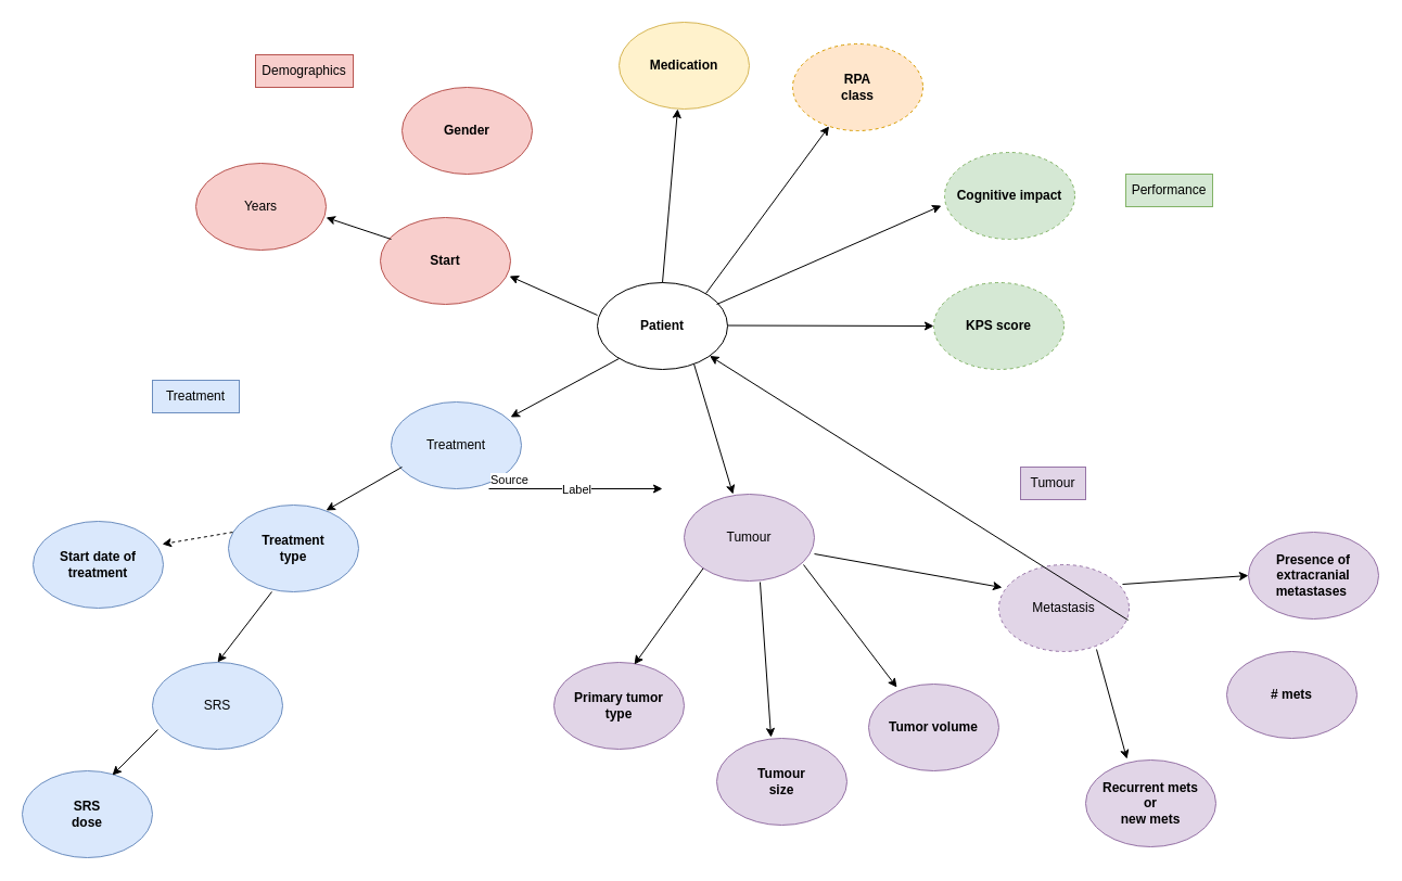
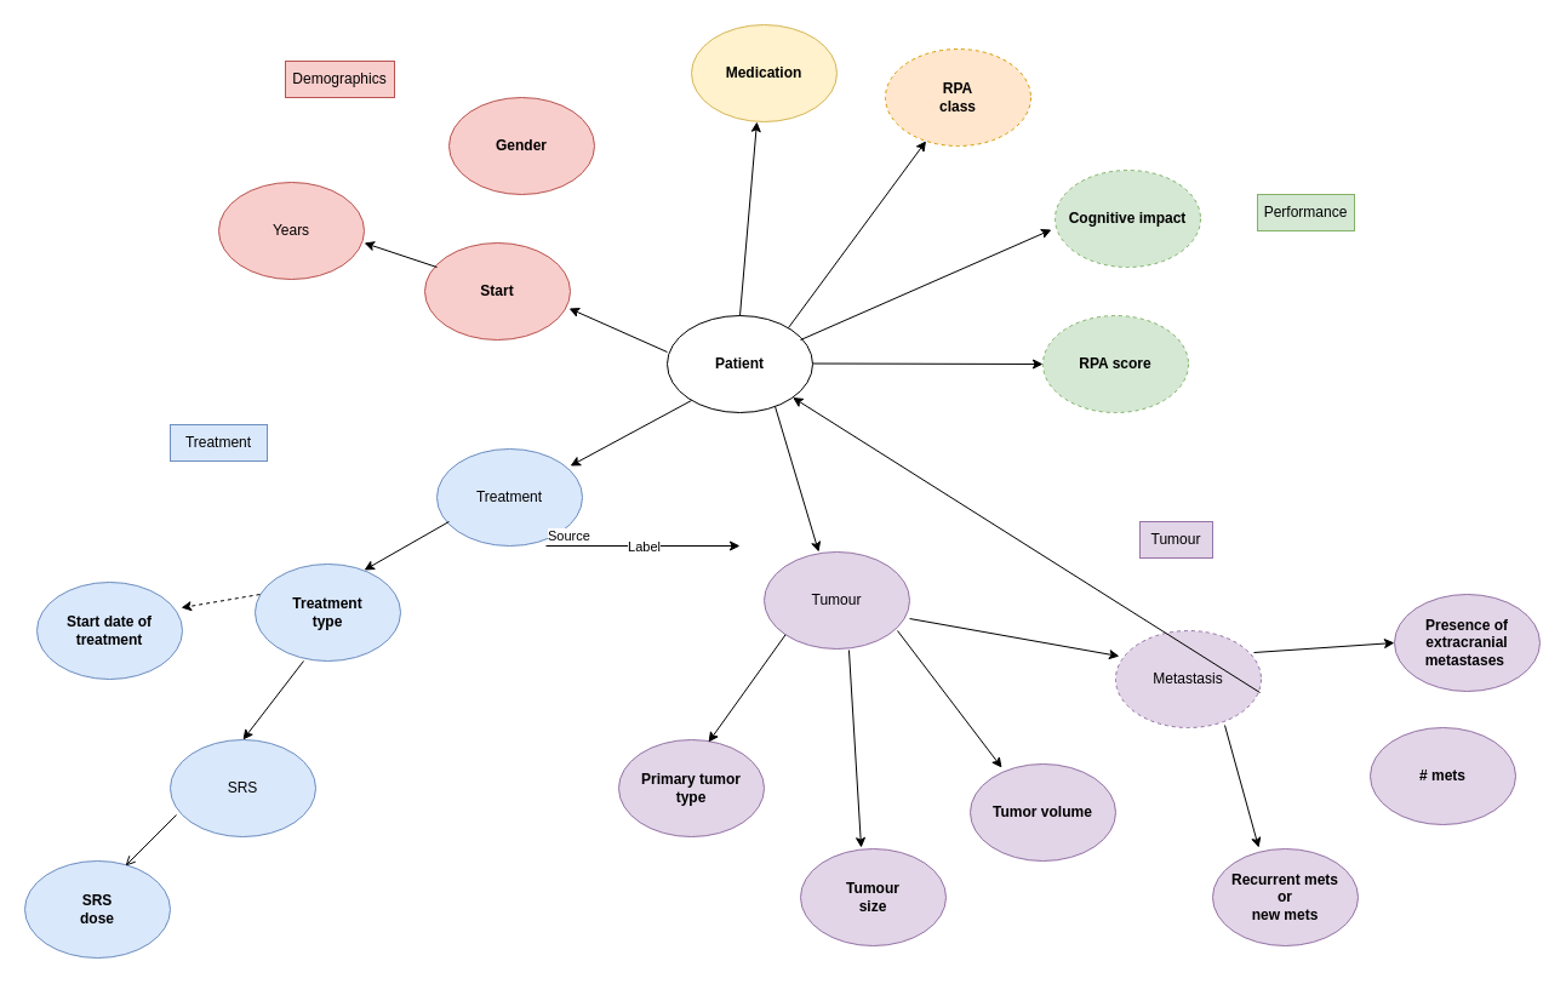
  <mxCell id="0" />
  <mxCell id="1" parent="0" />
  <mxCell id="2" value="Gender" style="ellipse;whiteSpace=wrap;html=1;fillColor=#f8cecc;strokeColor=#b85450;fontStyle=1" parent="1" vertex="1"><mxGeometry x="370" y="80" width="120" height="80" as="geometry" /></mxCell>
  <mxCell id="3" value="Start" style="ellipse;whiteSpace=wrap;html=1;fillColor=#f8cecc;strokeColor=#b85450;fontStyle=1" parent="1" vertex="1"><mxGeometry x="350" y="200" width="120" height="80" as="geometry" /></mxCell>
  <mxCell id="4" value="Years" style="ellipse;whiteSpace=wrap;html=1;fillColor=#f8cecc;strokeColor=#b85450;" parent="1" vertex="1"><mxGeometry x="180" y="150" width="120" height="80" as="geometry" /></mxCell>
- <mxCell id="5" value="KPS score" style="ellipse;whiteSpace=wrap;html=1;fillColor=#d5e8d4;strokeColor=#82b366;dashed=1;fontStyle=1" parent="1" vertex="1"><mxGeometry x="860" y="260" width="120" height="80" as="geometry" /></mxCell>
+ <mxCell id="5" value="RPA score" style="ellipse;whiteSpace=wrap;html=1;fillColor=#d5e8d4;strokeColor=#82b366;dashed=1;fontStyle=1" parent="1" vertex="1"><mxGeometry x="860" y="260" width="120" height="80" as="geometry" /></mxCell>
  <mxCell id="6" value="Metastasis" style="ellipse;whiteSpace=wrap;html=1;fillColor=#e1d5e7;strokeColor=#9673a6;dashed=1;" parent="1" vertex="1"><mxGeometry x="920" y="520" width="120" height="80" as="geometry" /></mxCell>
  <mxCell id="7" value="Treatment" style="ellipse;whiteSpace=wrap;html=1;fillColor=#dae8fc;strokeColor=#6c8ebf;" parent="1" vertex="1"><mxGeometry x="360" y="370" width="120" height="80" as="geometry" /></mxCell>
  <mxCell id="8" value="Start date of&lt;br&gt;treatment" style="ellipse;whiteSpace=wrap;html=1;fillColor=#dae8fc;strokeColor=#6c8ebf;fontStyle=1" parent="1" vertex="1"><mxGeometry x="30" y="480" width="120" height="80" as="geometry" /></mxCell>
  <mxCell id="9" value="SRS&lt;br&gt;dose" style="ellipse;whiteSpace=wrap;html=1;fillColor=#dae8fc;strokeColor=#6c8ebf;fontStyle=1" parent="1" vertex="1"><mxGeometry x="20" y="710" width="120" height="80" as="geometry" /></mxCell>
- <mxCell id="10" value="Tumour&lt;br&gt;size" style="ellipse;whiteSpace=wrap;html=1;fillColor=#e1d5e7;strokeColor=#9673a6;fontStyle=1" parent="1" vertex="1"><mxGeometry x="660" y="680" width="120" height="80" as="geometry" /></mxCell>
+ <mxCell id="10" value="Tumour&lt;br&gt;size" style="ellipse;whiteSpace=wrap;html=1;fillColor=#e1d5e7;strokeColor=#9673a6;fontStyle=1" parent="1" vertex="1"><mxGeometry x="660" y="700" width="120" height="80" as="geometry" /></mxCell>
  <mxCell id="11" value="Primary tumor &lt;br&gt;type" style="ellipse;whiteSpace=wrap;html=1;fillColor=#e1d5e7;strokeColor=#9673a6;fontStyle=1" parent="1" vertex="1"><mxGeometry x="510" y="610" width="120" height="80" as="geometry" /></mxCell>
  <mxCell id="12" value="Recurrent mets&lt;br&gt;or&lt;br&gt;new mets" style="ellipse;whiteSpace=wrap;html=1;fillColor=#e1d5e7;strokeColor=#9673a6;fontStyle=1" parent="1" vertex="1"><mxGeometry x="1000" y="700" width="120" height="80" as="geometry" /></mxCell>
  <mxCell id="13" value="Medication" style="ellipse;whiteSpace=wrap;html=1;fillColor=#fff2cc;strokeColor=#d6b656;fontStyle=1" parent="1" vertex="1"><mxGeometry x="570" y="20" width="120" height="80" as="geometry" /></mxCell>
  <mxCell id="14" value="&lt;p class=&quot;MsoNormal&quot;&gt;&lt;span lang=&quot;EN-US&quot;&gt;Presence of extracranial metastases&amp;nbsp;&lt;/span&gt;&lt;/p&gt;" style="ellipse;whiteSpace=wrap;html=1;fillColor=#e1d5e7;strokeColor=#9673a6;fontStyle=1" parent="1" vertex="1"><mxGeometry x="1150" y="490" width="120" height="80" as="geometry" /></mxCell>
  <mxCell id="15" value="RPA&lt;br&gt;class" style="ellipse;whiteSpace=wrap;html=1;fillColor=#ffe6cc;strokeColor=#d79b00;dashed=1;fontStyle=1" parent="1" vertex="1"><mxGeometry x="730" y="40" width="120" height="80" as="geometry" /></mxCell>
  <mxCell id="16" value="&lt;p class=&quot;MsoNormal&quot;&gt;Tumor volume&lt;/p&gt;" style="ellipse;whiteSpace=wrap;html=1;fillColor=#e1d5e7;strokeColor=#9673a6;fontStyle=1" parent="1" vertex="1"><mxGeometry x="800" y="630" width="120" height="80" as="geometry" /></mxCell>
  <mxCell id="17" value="&lt;p class=&quot;MsoNormal&quot;&gt;Cognitive impact&lt;/p&gt;" style="ellipse;whiteSpace=wrap;html=1;fillColor=#d5e8d4;strokeColor=#82b366;dashed=1;fontStyle=1" parent="1" vertex="1"><mxGeometry x="870" width="120" height="80" as="geometry" y="140" /></mxCell>
  <mxCell id="18" value="Performance" style="text;html=1;strokeColor=#82b366;fillColor=#d5e8d4;align=center;verticalAlign=middle;whiteSpace=wrap;rounded=0;" parent="1" vertex="1"><mxGeometry x="1037" y="160" width="80" height="30" as="geometry" /></mxCell>
  <mxCell id="19" value="Demographics" style="text;html=1;strokeColor=#b85450;fillColor=#f8cecc;align=center;verticalAlign=middle;whiteSpace=wrap;rounded=0;" parent="1" vertex="1"><mxGeometry x="235" y="50" width="90" height="30" as="geometry" /></mxCell>
  <mxCell id="20" value="Tumour" style="text;html=1;strokeColor=#9673a6;fillColor=#e1d5e7;align=center;verticalAlign=middle;whiteSpace=wrap;rounded=0;" parent="1" vertex="1"><mxGeometry x="940" y="430" width="60" height="30" as="geometry" /></mxCell>
  <mxCell id="21" value="Treatment" style="text;html=1;strokeColor=#6c8ebf;fillColor=#dae8fc;align=center;verticalAlign=middle;whiteSpace=wrap;rounded=0;" parent="1" vertex="1"><mxGeometry x="140" y="350" width="80" height="30" as="geometry" /></mxCell>
  <mxCell id="22" value="Tumour" style="ellipse;whiteSpace=wrap;html=1;fillColor=#e1d5e7;strokeColor=#9673a6;" parent="1" vertex="1"><mxGeometry x="630" y="455" width="120" height="80" as="geometry" /></mxCell>
  <mxCell id="23" value="# mets" style="ellipse;whiteSpace=wrap;html=1;fillColor=#e1d5e7;strokeColor=#9673a6;fontStyle=1" parent="1" vertex="1"><mxGeometry x="1130" y="600" width="120" height="80" as="geometry" /></mxCell>
  <mxCell id="24" value="Treatment&lt;br&gt;type" style="ellipse;whiteSpace=wrap;html=1;fillColor=#dae8fc;strokeColor=#6c8ebf;fontStyle=1" parent="1" vertex="1"><mxGeometry y="465" width="120" height="80" as="geometry" x="210" /></mxCell>
  <mxCell id="25" value="SRS" style="ellipse;whiteSpace=wrap;html=1;fillColor=#dae8fc;strokeColor=#6c8ebf;" parent="1" vertex="1"><mxGeometry x="140" y="610" width="120" height="80" as="geometry" /></mxCell>
  <mxCell id="26" value="Patient" style="ellipse;whiteSpace=wrap;html=1;fontStyle=1" parent="1" vertex="1"><mxGeometry x="550" y="260" width="120" height="80" as="geometry" /></mxCell>
  <mxCell id="27" value="" style="endArrow=classic;html=1;rounded=0;entryX=0.992;entryY=0.675;entryDx=0;entryDy=0;entryPerimeter=0;" parent="1" target="3" edge="1"><mxGeometry width="50" height="50" relative="1" as="geometry"><mxPoint x="550" y="290" as="sourcePoint" /><mxPoint x="480" y="270" as="targetPoint" /></mxGeometry></mxCell>
  <mxCell id="28" value="" style="endArrow=classic;html=1;rounded=0;exitX=0.5;exitY=0;exitDx=0;exitDy=0;" parent="1" source="26" edge="1"><mxGeometry width="50" height="50" relative="1" as="geometry"><mxPoint x="604" y="240" as="sourcePoint" /><mxPoint x="624" y="100" as="targetPoint" /></mxGeometry></mxCell>
  <mxCell id="29" value="" style="endArrow=classic;html=1;rounded=0;" parent="1" edge="1"><mxGeometry width="50" height="50" relative="1" as="geometry"><mxPoint x="360" y="220" as="sourcePoint" /><mxPoint x="300" y="200" as="targetPoint" /></mxGeometry></mxCell>
  <mxCell id="30" value="" style="endArrow=classic;html=1;rounded=0;" parent="1" target="15" edge="1"><mxGeometry width="50" height="50" relative="1" as="geometry"><mxPoint x="650" y="270" as="sourcePoint" /><mxPoint x="700" y="220" as="targetPoint" /></mxGeometry></mxCell>
  <mxCell id="31" value="" style="endArrow=classic;html=1;rounded=0;entryX=-0.025;entryY=0.613;entryDx=0;entryDy=0;entryPerimeter=0;" parent="1" target="17" edge="1"><mxGeometry width="50" height="50" relative="1" as="geometry"><mxPoint x="660" y="280" as="sourcePoint" /><mxPoint x="760" y="240" as="targetPoint" /></mxGeometry></mxCell>
  <mxCell id="32" value="" style="endArrow=classic;html=1;rounded=0;entryX=0;entryY=0.5;entryDx=0;entryDy=0;" parent="1" target="5" edge="1"><mxGeometry width="50" height="50" relative="1" as="geometry"><mxPoint x="670" y="299.5" as="sourcePoint" /><mxPoint x="750" y="299.5" as="targetPoint" /></mxGeometry></mxCell>
  <mxCell id="33" value="" style="endArrow=classic;html=1;rounded=0;entryX=0.917;entryY=0.175;entryDx=0;entryDy=0;entryPerimeter=0;" parent="1" target="7" edge="1"><mxGeometry width="50" height="50" relative="1" as="geometry"><mxPoint x="570" y="330" as="sourcePoint" /><mxPoint x="510" y="380" as="targetPoint" /></mxGeometry></mxCell>
  <mxCell id="34" value="" style="endArrow=classic;html=1;rounded=0;exitX=0.083;exitY=0.75;exitDx=0;exitDy=0;exitPerimeter=0;" parent="1" source="7" edge="1"><mxGeometry width="50" height="50" relative="1" as="geometry"><mxPoint x="365" y="430" as="sourcePoint" /><mxPoint x="300" y="470" as="targetPoint" /></mxGeometry></mxCell>
  <mxCell id="35" value="" style="endArrow=classic;html=1;rounded=0;entryX=0.5;entryY=0;entryDx=0;entryDy=0;" parent="1" target="25" edge="1"><mxGeometry width="50" height="50" relative="1" as="geometry"><mxPoint x="250" y="545" as="sourcePoint" /><mxPoint x="190" y="600" as="targetPoint" /></mxGeometry></mxCell>
- <mxCell id="36" value="" style="endArrow=classic;html=1;rounded=0;exitX=0.042;exitY=0.775;exitDx=0;exitDy=0;exitPerimeter=0;entryX=0.692;entryY=0.05;entryDx=0;entryDy=0;entryPerimeter=0;" parent="1" source="25" target="9" edge="1"><mxGeometry width="50" height="50" relative="1" as="geometry"><mxPoint x="150" y="670" as="sourcePoint" /><mxPoint x="95" y="720" as="targetPoint" /></mxGeometry></mxCell>
+ <mxCell id="36" value="" style="endArrow=open;html=1;rounded=0;exitX=0.042;exitY=0.775;exitDx=0;exitDy=0;exitPerimeter=0;entryX=0.692;entryY=0.05;entryDx=0;entryDy=0;entryPerimeter=0;" parent="1" source="25" target="9" edge="1"><mxGeometry width="50" height="50" relative="1" as="geometry"><mxPoint x="150" y="670" as="sourcePoint" /><mxPoint x="95" y="720" as="targetPoint" /></mxGeometry></mxCell>
  <mxCell id="37" value="" style="endArrow=classic;html=1;rounded=0;exitX=0.033;exitY=0.313;exitDx=0;exitDy=0;exitPerimeter=0;entryX=0.992;entryY=0.263;entryDx=0;entryDy=0;entryPerimeter=0;dashed=1;" parent="1" source="24" target="8" edge="1"><mxGeometry width="50" height="50" relative="1" as="geometry"><mxPoint x="205" y="470" as="sourcePoint" /><mxPoint x="140" y="495" as="targetPoint" /></mxGeometry></mxCell>
  <mxCell id="38" value="" style="endArrow=classic;html=1;rounded=0;entryX=0.375;entryY=0;entryDx=0;entryDy=0;entryPerimeter=0;exitX=0.742;exitY=0.938;exitDx=0;exitDy=0;exitPerimeter=0;" parent="1" source="26" target="22" edge="1"><mxGeometry width="50" height="50" relative="1" as="geometry"><mxPoint x="650" y="340" as="sourcePoint" /><mxPoint x="660" y="420" as="targetPoint" /></mxGeometry></mxCell>
  <mxCell id="39" value="" style="endArrow=classic;html=1;rounded=0;entryX=0.617;entryY=0.025;entryDx=0;entryDy=0;entryPerimeter=0;exitX=0;exitY=1;exitDx=0;exitDy=0;" parent="1" source="22" target="11" edge="1"><mxGeometry width="50" height="50" relative="1" as="geometry"><mxPoint x="644" y="520" as="sourcePoint" /><mxPoint x="604" y="580" as="targetPoint" /></mxGeometry></mxCell>
  <mxCell id="40" value="" style="endArrow=classic;html=1;rounded=0;entryX=0.417;entryY=-0.012;entryDx=0;entryDy=0;entryPerimeter=0;exitX=0.583;exitY=1.013;exitDx=0;exitDy=0;exitPerimeter=0;" parent="1" source="22" target="10" edge="1"><mxGeometry width="50" height="50" relative="1" as="geometry"><mxPoint x="700" y="540" as="sourcePoint" /><mxPoint x="710" y="650" as="targetPoint" /></mxGeometry></mxCell>
  <mxCell id="41" value="" style="endArrow=classic;html=1;rounded=0;entryX=0.217;entryY=0.038;entryDx=0;entryDy=0;entryPerimeter=0;" parent="1" target="16" edge="1"><mxGeometry width="50" height="50" relative="1" as="geometry"><mxPoint x="740" y="520" as="sourcePoint" /><mxPoint x="800" y="595" as="targetPoint" /></mxGeometry></mxCell>
  <mxCell id="42" value="" style="endArrow=classic;html=1;rounded=0;entryX=0.025;entryY=0.263;entryDx=0;entryDy=0;entryPerimeter=0;exitX=1;exitY=0.688;exitDx=0;exitDy=0;exitPerimeter=0;" parent="1" source="22" target="6" edge="1"><mxGeometry width="50" height="50" relative="1" as="geometry"><mxPoint x="800" y="500" as="sourcePoint" /><mxPoint x="850" y="530" as="targetPoint" /></mxGeometry></mxCell>
  <mxCell id="43" value="" style="endArrow=classic;html=1;rounded=0;exitX=0.75;exitY=0.975;exitDx=0;exitDy=0;exitPerimeter=0;entryX=0.317;entryY=-0.012;entryDx=0;entryDy=0;entryPerimeter=0;" parent="1" source="6" target="12" edge="1"><mxGeometry width="50" height="50" relative="1" as="geometry"><mxPoint x="1012" y="620" as="sourcePoint" /><mxPoint x="1037" y="680" as="targetPoint" /></mxGeometry></mxCell>
  <mxCell id="44" value="" style="endArrow=classic;html=1;rounded=0;exitX=0.992;exitY=0.638;exitDx=0;exitDy=0;exitPerimeter=0;" parent="1" source="6" target="26" edge="1"><mxGeometry width="50" height="50" relative="1" as="geometry"><mxPoint x="1060" y="570" as="sourcePoint" /><mxPoint x="1100" y="620" as="targetPoint" /></mxGeometry></mxCell>
  <mxCell id="45" value="" style="endArrow=classic;html=1;rounded=0;entryX=0;entryY=0.5;entryDx=0;entryDy=0;exitX=0.95;exitY=0.225;exitDx=0;exitDy=0;exitPerimeter=0;" parent="1" source="6" target="14" edge="1"><mxGeometry width="50" height="50" relative="1" as="geometry"><mxPoint x="1070" y="530" as="sourcePoint" /><mxPoint x="1120" y="480" as="targetPoint" /></mxGeometry></mxCell>
  <mxCell id="46" value="" style="endArrow=classic;html=1;rounded=0;" edge="1" parent="1"><mxGeometry relative="1" as="geometry"><mxPoint x="450" y="450" as="sourcePoint" /><mxPoint x="610" y="450" as="targetPoint" /></mxGeometry></mxCell>
  <mxCell id="47" value="Label" style="edgeLabel;resizable=0;html=1;align=center;verticalAlign=middle;" connectable="0" vertex="1" parent="46"><mxGeometry relative="1" as="geometry" /></mxCell>
  <mxCell id="48" value="Source" style="edgeLabel;resizable=0;html=1;align=left;verticalAlign=bottom;" connectable="0" vertex="1" parent="46"><mxGeometry x="-1" relative="1" as="geometry" /></mxCell>
